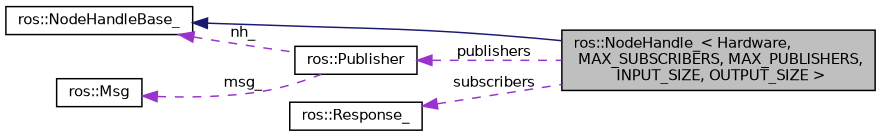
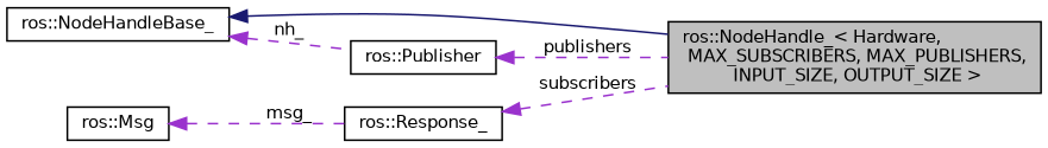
  digraph {
    rankdir=LR
    node [color=black fillcolor=white fontname=Helvetica fontsize=10 shape=record style=filled]
    edge [color=darkorchid3 dir=back fontname=Helvetica fontsize=10 labelfontname=Helvetica labelfontsize=10 style=dashed]
    n1 [fillcolor=grey75 fontcolor=black height=0.2 label="ros::NodeHandle_\< Hardware,\l MAX_SUBSCRIBERS, MAX_PUBLISHERS,\l INPUT_SIZE, OUTPUT_SIZE \>" width=0.4]
    n2 [height=0.2 label="ros::NodeHandleBase_" width=0.4]
    n3 [height=0.2 label="ros::Publisher" width=0.4]
    n4 [height=0.2 label="ros::Response_" width=0.4]
    n5 [height=0.2 label="ros::Msg" width=0.4]
    n2 -> n1 [color=midnightblue style=solid]
    n2 -> n3 [label=" nh_"]
    n3 -> n1 [label=" publishers"]
    n4 -> n1 [label=" subscribers"]
-   n5 -> n3 [label=" msg_"]
+   n5 -> n4 [label=" msg_"]
  }
